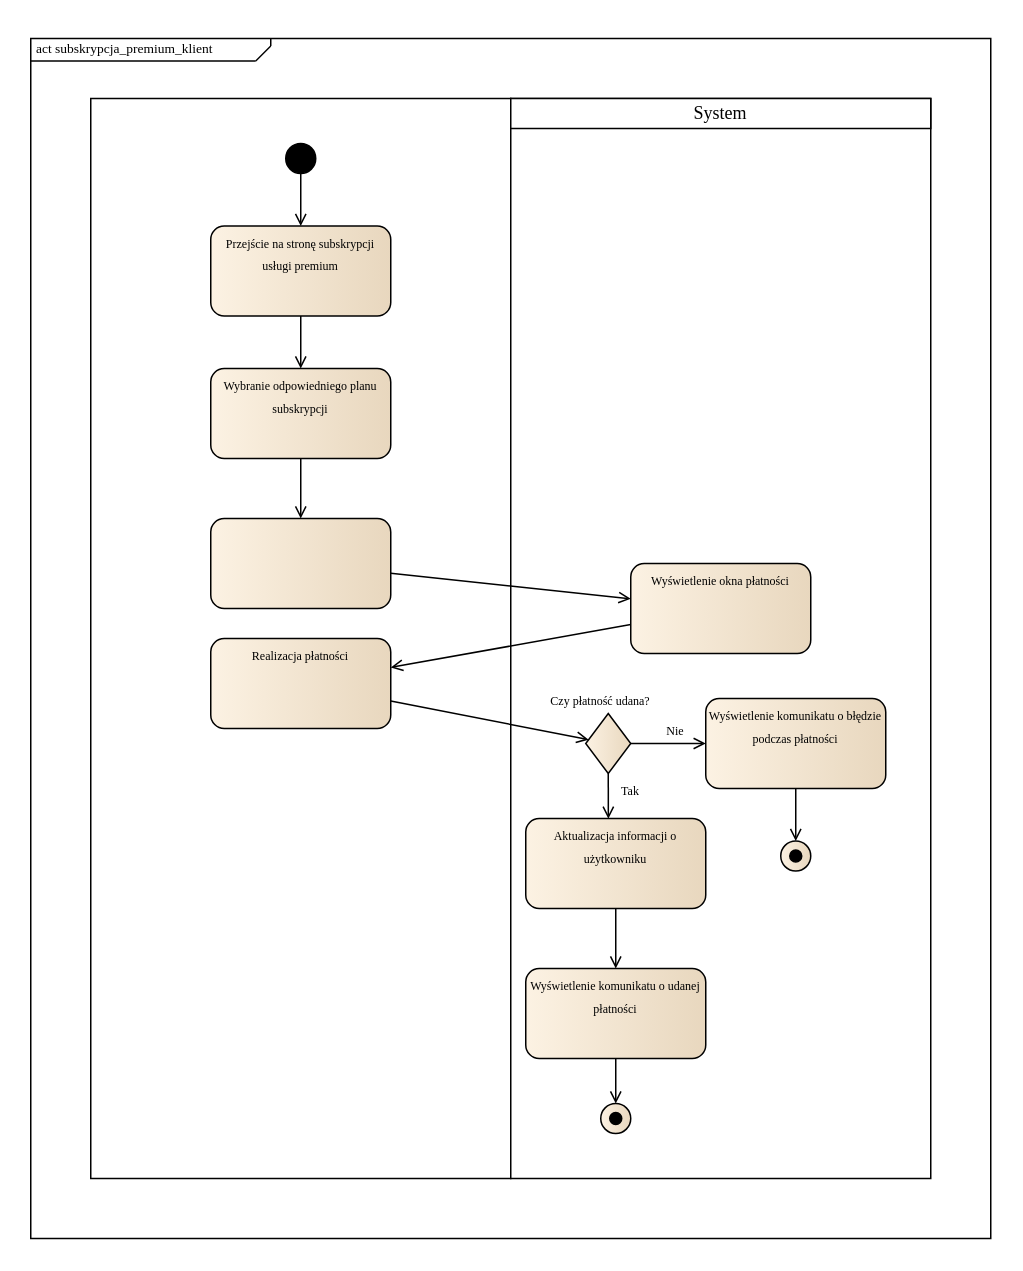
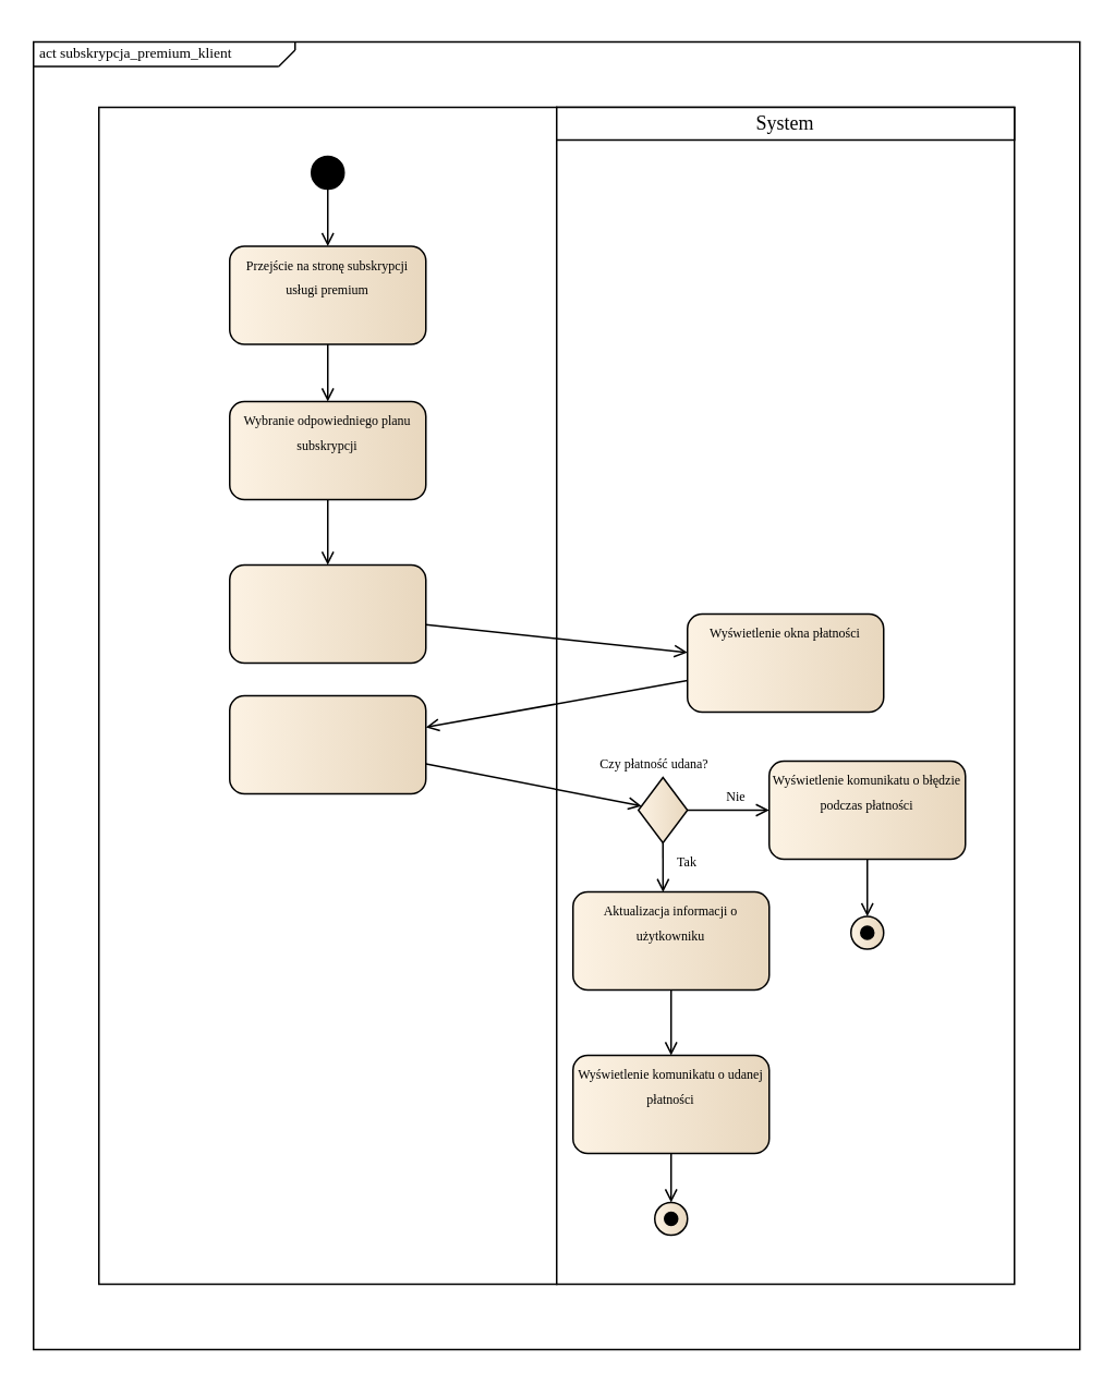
  <mxCell id="0" />
  <mxCell id="1" parent="0" />
  <mxCell id="2" value="" style="rounded=0;whiteSpace=wrap;html=1;" vertex="1" parent="1"><mxGeometry x="20" y="25" width="640" height="800" as="geometry" /></mxCell>
  <mxCell id="3" value="" style="rounded=0;whiteSpace=wrap;html=1;" vertex="1" parent="1"><mxGeometry x="60" y="65" width="280" height="720" as="geometry" /></mxCell>
  <mxCell id="4" value="" style="rounded=0;whiteSpace=wrap;html=1;" vertex="1" parent="1"><mxGeometry x="340" y="65" width="280" height="720" as="geometry" /></mxCell>
  <mxCell id="5" value="&lt;font face=&quot;Verdana&quot;&gt;System&lt;/font&gt;" style="rounded=0;whiteSpace=wrap;html=1;" vertex="1" parent="1"><mxGeometry x="340" y="65" width="280" height="20" as="geometry" /></mxCell>
  <mxCell id="6" value="" style="endArrow=none;html=1;rounded=0;" edge="1" parent="1"><mxGeometry width="50" height="50" relative="1" as="geometry"><mxPoint x="180" y="30" as="sourcePoint" /><mxPoint x="180" y="25" as="targetPoint" /></mxGeometry></mxCell>
  <mxCell id="7" value="" style="endArrow=none;html=1;rounded=0;" edge="1" parent="1"><mxGeometry width="50" height="50" relative="1" as="geometry"><mxPoint x="170" y="40" as="sourcePoint" /><mxPoint x="180" y="30" as="targetPoint" /></mxGeometry></mxCell>
  <mxCell id="8" value="" style="endArrow=none;html=1;rounded=0;" edge="1" parent="1"><mxGeometry width="50" height="50" relative="1" as="geometry"><mxPoint x="20" y="40" as="sourcePoint" /><mxPoint x="170" y="40" as="targetPoint" /></mxGeometry></mxCell>
  <mxCell id="9" value="&lt;font face=&quot;Verdana&quot; style=&quot;font-size: 9px;&quot;&gt;act subskrypcja_premium_klient&lt;/font&gt;" style="text;html=1;align=left;verticalAlign=bottom;whiteSpace=wrap;rounded=0;textShadow=0;fontStyle=0" vertex="1" parent="1"><mxGeometry x="22" y="20.4" width="168" height="20" as="geometry" /></mxCell>
  <mxCell id="10" value="" style="edgeStyle=orthogonalEdgeStyle;rounded=0;orthogonalLoop=1;jettySize=auto;html=1;endArrow=open;endFill=0;" edge="1" parent="1" source="11" target="13"><mxGeometry relative="1" as="geometry" /></mxCell>
  <mxCell id="11" value="" style="ellipse;whiteSpace=wrap;html=1;aspect=fixed;fillColor=#000000;" vertex="1" parent="1"><mxGeometry x="190" y="95" width="20" height="20" as="geometry" /></mxCell>
  <mxCell id="12" value="" style="edgeStyle=orthogonalEdgeStyle;rounded=0;orthogonalLoop=1;jettySize=auto;html=1;endArrow=open;endFill=0;" edge="1" parent="1" source="13" target="16"><mxGeometry relative="1" as="geometry" /></mxCell>
  <mxCell id="13" value="" style="rounded=1;whiteSpace=wrap;html=1;fillColor=#FCF2E3;gradientColor=#E8D7BE;gradientDirection=east;" vertex="1" parent="1"><mxGeometry x="140" y="150" width="120" height="60" as="geometry" /></mxCell>
  <mxCell id="14" value="&lt;font style=&quot;font-size: 8px;&quot; face=&quot;Verdana&quot;&gt;Przejście na stronę subskrypcji usługi premium&lt;/font&gt;" style="text;html=1;align=center;verticalAlign=bottom;whiteSpace=wrap;rounded=0;textShadow=0;fontStyle=0" vertex="1" parent="1"><mxGeometry x="140" y="150" width="120" height="35" as="geometry" /></mxCell>
  <mxCell id="15" value="" style="edgeStyle=orthogonalEdgeStyle;rounded=0;orthogonalLoop=1;jettySize=auto;html=1;endArrow=open;endFill=0;" edge="1" parent="1" source="16" target="19"><mxGeometry relative="1" as="geometry" /></mxCell>
  <mxCell id="16" value="" style="whiteSpace=wrap;html=1;fillColor=#FCF2E3;rounded=1;gradientColor=#E8D7BE;gradientDirection=east;" vertex="1" parent="1"><mxGeometry x="140" y="245" width="120" height="60" as="geometry" /></mxCell>
  <mxCell id="17" value="&lt;font style=&quot;font-size: 8px;&quot; face=&quot;Verdana&quot;&gt;Wybranie odpowiedniego planu subskrypcji&lt;/font&gt;" style="text;html=1;align=center;verticalAlign=bottom;whiteSpace=wrap;rounded=0;textShadow=0;fontStyle=0" vertex="1" parent="1"><mxGeometry x="140" y="245" width="120" height="35" as="geometry" /></mxCell>
  <mxCell id="18" value="" style="rounded=0;orthogonalLoop=1;jettySize=auto;html=1;endArrow=open;endFill=0;" edge="1" parent="1" source="19" target="21"><mxGeometry relative="1" as="geometry" /></mxCell>
  <mxCell id="19" value="" style="whiteSpace=wrap;html=1;fillColor=#FCF2E3;rounded=1;gradientColor=#E8D7BE;gradientDirection=east;" vertex="1" parent="1"><mxGeometry x="140" y="345" width="120" height="60" as="geometry" /></mxCell>
  <mxCell id="20" value="" style="rounded=0;orthogonalLoop=1;jettySize=auto;html=1;endArrow=open;endFill=0;" edge="1" parent="1" source="21" target="24"><mxGeometry relative="1" as="geometry" /></mxCell>
  <mxCell id="21" value="" style="whiteSpace=wrap;html=1;fillColor=#FCF2E3;rounded=1;gradientColor=#E8D7BE;gradientDirection=east;" vertex="1" parent="1"><mxGeometry x="420" y="375" width="120" height="60" as="geometry" /></mxCell>
  <mxCell id="22" value="&lt;font style=&quot;font-size: 8px;&quot; face=&quot;Verdana&quot;&gt;Wyświetlenie okna płatności&lt;/font&gt;" style="text;html=1;align=center;verticalAlign=bottom;whiteSpace=wrap;rounded=0;textShadow=0;fontStyle=0" vertex="1" parent="1"><mxGeometry x="420" y="375" width="120" height="20" as="geometry" /></mxCell>
  <mxCell id="23" value="" style="rounded=0;orthogonalLoop=1;jettySize=auto;html=1;endArrow=open;endFill=0;" edge="1" parent="1" source="24" target="26"><mxGeometry relative="1" as="geometry" /></mxCell>
  <mxCell id="24" value="" style="whiteSpace=wrap;html=1;fillColor=#FCF2E3;rounded=1;gradientColor=#E8D7BE;gradientDirection=east;" vertex="1" parent="1"><mxGeometry x="140" y="425" width="120" height="60" as="geometry" /></mxCell>
- <mxCell id="25" value="&lt;font style=&quot;font-size: 8px;&quot; face=&quot;Verdana&quot;&gt;Realizacja płatności&lt;/font&gt;" style="text;html=1;align=center;verticalAlign=bottom;whiteSpace=wrap;rounded=0;textShadow=0;fontStyle=0" vertex="1" parent="1"><mxGeometry x="140" y="425" width="120" height="20" as="geometry" /></mxCell>
  <mxCell id="26" value="" style="rhombus;whiteSpace=wrap;html=1;fillColor=#FCF2E3;rounded=0;gradientColor=#E8D7BE;gradientDirection=east;" vertex="1" parent="1"><mxGeometry x="390" y="475" width="30" height="40" as="geometry" /></mxCell>
  <mxCell id="27" value="&lt;font face=&quot;Verdana&quot;&gt;&lt;span style=&quot;font-size: 8px;&quot;&gt;Czy płatność udana?&lt;/span&gt;&lt;/font&gt;" style="text;html=1;align=center;verticalAlign=bottom;whiteSpace=wrap;rounded=0;textShadow=0;fontStyle=0" vertex="1" parent="1"><mxGeometry x="340" y="455" width="120" height="20" as="geometry" /></mxCell>
  <mxCell id="28" value="" style="whiteSpace=wrap;html=1;fillColor=#FCF2E3;rounded=1;gradientColor=#E8D7BE;gradientDirection=east;" vertex="1" parent="1"><mxGeometry x="470" y="465" width="120" height="60" as="geometry" /></mxCell>
  <mxCell id="29" value="&lt;font style=&quot;font-size: 8px;&quot; face=&quot;Verdana&quot;&gt;Wyświetlenie komunikatu o błędzie podczas płatności&lt;/font&gt;" style="text;html=1;align=center;verticalAlign=bottom;whiteSpace=wrap;rounded=0;textShadow=0;fontStyle=0" vertex="1" parent="1"><mxGeometry x="470" y="480" width="120" height="20" as="geometry" /></mxCell>
  <mxCell id="30" value="" style="endArrow=open;html=1;rounded=0;exitX=1;exitY=0.5;exitDx=0;exitDy=0;entryX=0;entryY=0.75;entryDx=0;entryDy=0;endFill=0;" edge="1" parent="1" source="26" target="29"><mxGeometry width="50" height="50" relative="1" as="geometry"><mxPoint x="370" y="495" as="sourcePoint" /><mxPoint x="420" y="445" as="targetPoint" /></mxGeometry></mxCell>
  <mxCell id="31" value="&lt;font face=&quot;Verdana&quot;&gt;&lt;span style=&quot;font-size: 8px;&quot;&gt;Nie&lt;/span&gt;&lt;/font&gt;" style="text;html=1;align=center;verticalAlign=bottom;whiteSpace=wrap;rounded=0;textShadow=0;fontStyle=0" vertex="1" parent="1"><mxGeometry x="390" y="475" width="120" height="20" as="geometry" /></mxCell>
  <mxCell id="32" value="" style="whiteSpace=wrap;html=1;fillColor=#FCF2E3;rounded=1;gradientColor=#E8D7BE;gradientDirection=east;" vertex="1" parent="1"><mxGeometry x="350" y="545" width="120" height="60" as="geometry" /></mxCell>
  <mxCell id="33" value="&lt;font style=&quot;font-size: 8px;&quot; face=&quot;Verdana&quot;&gt;Aktualizacja informacji o użytkowniku&lt;/font&gt;" style="text;html=1;align=center;verticalAlign=bottom;whiteSpace=wrap;rounded=0;textShadow=0;fontStyle=0" vertex="1" parent="1"><mxGeometry x="350" y="560" width="120" height="20" as="geometry" /></mxCell>
  <mxCell id="34" value="" style="endArrow=open;html=1;rounded=0;exitX=0.5;exitY=1;exitDx=0;exitDy=0;entryX=0.459;entryY=0.003;entryDx=0;entryDy=0;endFill=0;entryPerimeter=0;" edge="1" parent="1" source="26" target="32"><mxGeometry width="50" height="50" relative="1" as="geometry"><mxPoint x="430" y="505" as="sourcePoint" /><mxPoint x="480" y="505" as="targetPoint" /></mxGeometry></mxCell>
  <mxCell id="35" value="&lt;font face=&quot;Verdana&quot;&gt;&lt;span style=&quot;font-size: 8px;&quot;&gt;Tak&lt;/span&gt;&lt;/font&gt;" style="text;html=1;align=center;verticalAlign=bottom;whiteSpace=wrap;rounded=0;textShadow=0;fontStyle=0" vertex="1" parent="1"><mxGeometry x="360" y="515" width="120" height="20" as="geometry" /></mxCell>
  <mxCell id="36" value="" style="ellipse;whiteSpace=wrap;html=1;aspect=fixed;fillColor=#FCF2E3;gradientColor=#E8D7BE;gradientDirection=east;" vertex="1" parent="1"><mxGeometry x="520" y="560" width="20" height="20" as="geometry" /></mxCell>
  <mxCell id="37" value="" style="ellipse;whiteSpace=wrap;html=1;aspect=fixed;fillColor=#000000;" vertex="1" parent="1"><mxGeometry x="526" y="566" width="8" height="8" as="geometry" /></mxCell>
  <mxCell id="38" value="" style="whiteSpace=wrap;html=1;fillColor=#FCF2E3;rounded=1;gradientColor=#E8D7BE;gradientDirection=east;" vertex="1" parent="1"><mxGeometry x="350" y="645" width="120" height="60" as="geometry" /></mxCell>
  <mxCell id="39" value="&lt;font style=&quot;font-size: 8px;&quot; face=&quot;Verdana&quot;&gt;Wyświetlenie komunikatu o udanej płatności&lt;/font&gt;" style="text;html=1;align=center;verticalAlign=bottom;whiteSpace=wrap;rounded=0;textShadow=0;fontStyle=0" vertex="1" parent="1"><mxGeometry x="350" y="660" width="120" height="20" as="geometry" /></mxCell>
  <mxCell id="40" value="" style="edgeStyle=orthogonalEdgeStyle;rounded=0;orthogonalLoop=1;jettySize=auto;html=1;endArrow=open;endFill=0;exitX=0.5;exitY=1;exitDx=0;exitDy=0;entryX=0.5;entryY=0;entryDx=0;entryDy=0;" edge="1" parent="1" source="32" target="38"><mxGeometry relative="1" as="geometry"><mxPoint x="210" y="315" as="sourcePoint" /><mxPoint x="210" y="355" as="targetPoint" /></mxGeometry></mxCell>
  <mxCell id="41" value="" style="edgeStyle=orthogonalEdgeStyle;rounded=0;orthogonalLoop=1;jettySize=auto;html=1;endArrow=open;endFill=0;exitX=0.5;exitY=1;exitDx=0;exitDy=0;entryX=0.5;entryY=0;entryDx=0;entryDy=0;" edge="1" parent="1" source="38" target="42"><mxGeometry relative="1" as="geometry"><mxPoint x="420" y="615" as="sourcePoint" /><mxPoint x="420" y="655" as="targetPoint" /></mxGeometry></mxCell>
  <mxCell id="42" value="" style="ellipse;whiteSpace=wrap;html=1;aspect=fixed;fillColor=#FCF2E3;gradientColor=#E8D7BE;gradientDirection=east;" vertex="1" parent="1"><mxGeometry x="400" y="735" width="20" height="20" as="geometry" /></mxCell>
  <mxCell id="43" value="" style="ellipse;whiteSpace=wrap;html=1;aspect=fixed;fillColor=#000000;" vertex="1" parent="1"><mxGeometry x="406" y="741" width="8" height="8" as="geometry" /></mxCell>
  <mxCell id="44" value="" style="edgeStyle=orthogonalEdgeStyle;rounded=0;orthogonalLoop=1;jettySize=auto;html=1;endArrow=open;endFill=0;exitX=0.5;exitY=1;exitDx=0;exitDy=0;entryX=0.5;entryY=0;entryDx=0;entryDy=0;" edge="1" parent="1" source="28" target="36"><mxGeometry relative="1" as="geometry"><mxPoint x="420" y="615" as="sourcePoint" /><mxPoint x="420" y="655" as="targetPoint" /></mxGeometry></mxCell>
